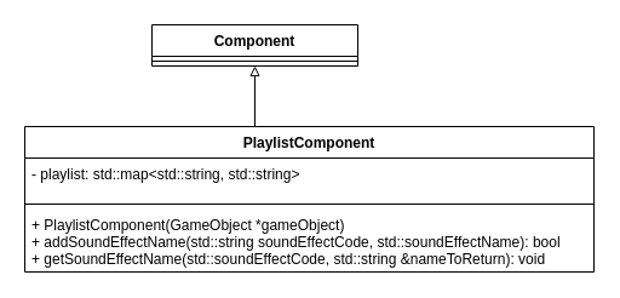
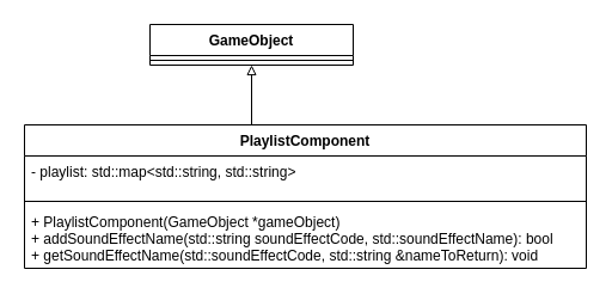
  <mxCell id="0" />
  <mxCell id="1" parent="0" />
  <mxCell id="2" style="edgeStyle=orthogonalEdgeStyle;rounded=0;orthogonalLoop=1;jettySize=auto;html=1;exitX=0.5;exitY=0;exitDx=0;exitDy=0;endArrow=block;endFill=0;" parent="1" source="3" edge="1"><mxGeometry relative="1" as="geometry"><Array as="points"><mxPoint x="210" y="104" /></Array><mxPoint x="210" y="54" as="targetPoint" /></mxGeometry></mxCell>
  <mxCell id="3" value="PlaylistComponent" style="swimlane;fontStyle=1;align=center;verticalAlign=top;childLayout=stackLayout;horizontal=1;startSize=26;horizontalStack=0;resizeParent=1;resizeParentMax=0;resizeLast=0;collapsible=1;marginBottom=0;" parent="1" vertex="1"><mxGeometry x="20" y="104" width="470" height="120" as="geometry" /></mxCell>
  <mxCell id="4" value="- playlist: std::map&lt;std::string, std::string&gt;" style="text;strokeColor=none;fillColor=none;align=left;verticalAlign=top;spacingLeft=4;spacingRight=4;overflow=hidden;rotatable=0;points=[[0,0.5],[1,0.5]];portConstraint=eastwest;" parent="3" vertex="1"><mxGeometry y="26" width="470" height="34" as="geometry" /></mxCell>
  <mxCell id="5" value="" style="line;strokeWidth=1;fillColor=none;align=left;verticalAlign=middle;spacingTop=-1;spacingLeft=3;spacingRight=3;rotatable=0;labelPosition=right;points=[];portConstraint=eastwest;" parent="3" vertex="1"><mxGeometry y="60" width="470" height="8" as="geometry" /></mxCell>
  <mxCell id="6" value="+ PlaylistComponent(GameObject *gameObject)&#10;+ addSoundEffectName(std::string soundEffectCode, std::soundEffectName): bool&#10;+ getSoundEffectName(std::soundEffectCode, std::string &amp;nameToReturn): void" style="text;strokeColor=none;fillColor=none;align=left;verticalAlign=top;spacingLeft=4;spacingRight=4;overflow=hidden;rotatable=0;points=[[0,0.5],[1,0.5]];portConstraint=eastwest;" parent="3" vertex="1"><mxGeometry y="68" width="470" height="52" as="geometry" /></mxCell>
- <mxCell id="7" value="Component" style="swimlane;fontStyle=1;align=center;verticalAlign=top;childLayout=stackLayout;horizontal=1;startSize=26;horizontalStack=0;resizeParent=1;resizeParentMax=0;resizeLast=0;collapsible=1;marginBottom=0;" parent="1" vertex="1"><mxGeometry x="125" y="20" width="170" height="34" as="geometry" /></mxCell>
+ <mxCell id="7" value="GameObject" style="swimlane;fontStyle=1;align=center;verticalAlign=top;childLayout=stackLayout;horizontal=1;startSize=26;horizontalStack=0;resizeParent=1;resizeParentMax=0;resizeLast=0;collapsible=1;marginBottom=0;" parent="1" vertex="1"><mxGeometry x="125" y="20" width="170" height="34" as="geometry" /></mxCell>
  <mxCell id="8" value="" style="line;strokeWidth=1;fillColor=none;align=left;verticalAlign=middle;spacingTop=-1;spacingLeft=3;spacingRight=3;rotatable=0;labelPosition=right;points=[];portConstraint=eastwest;" parent="7" vertex="1"><mxGeometry y="26" width="170" height="8" as="geometry" /></mxCell>
